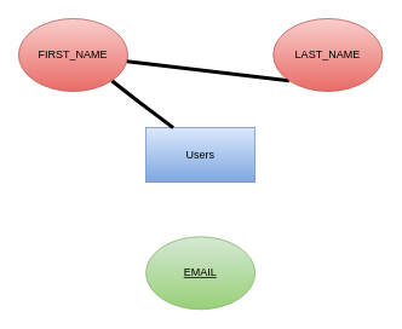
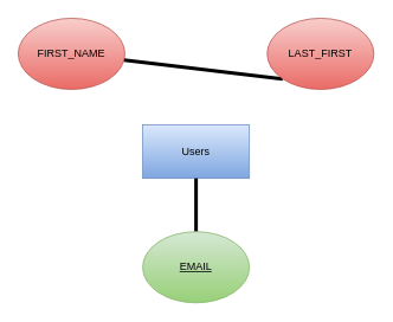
  <mxCell id="0" />
  <mxCell id="1" parent="0" />
  <mxCell id="2" value="&lt;font color=&quot;#000000&quot;&gt;Users&lt;/font&gt;" style="rounded=0;whiteSpace=wrap;html=1;fillColor=#dae8fc;gradientColor=#7ea6e0;strokeColor=#6c8ebf;" vertex="1" parent="1"><mxGeometry x="160" y="140" width="120" height="60" as="geometry" /></mxCell>
- <mxCell id="3" style="edgeStyle=none;html=1;exitX=1;exitY=1;exitDx=0;exitDy=0;entryX=0.25;entryY=0;entryDx=0;entryDy=0;endArrow=none;endFill=0;strokeWidth=4;rounded=0;strokeColor=#000000;" edge="1" parent="1" source="4" target="2"><mxGeometry relative="1" as="geometry"><Array as="points"><mxPoint x="150" y="110" /></Array></mxGeometry></mxCell>
  <mxCell id="4" value="&lt;font color=&quot;#000000&quot;&gt;FIRST_NAME&lt;/font&gt;" style="ellipse;whiteSpace=wrap;html=1;fillColor=#f8cecc;gradientColor=#ea6b66;strokeColor=#b85450;rounded=0;" vertex="1" parent="1"><mxGeometry x="20" y="20" width="120" height="80" as="geometry" /></mxCell>
  <mxCell id="5" style="edgeStyle=none;html=1;exitX=0;exitY=1;exitDx=0;exitDy=0;endArrow=none;endFill=0;strokeWidth=4;rounded=0;strokeColor=#000000;" edge="1" parent="1" source="6" target="4"><mxGeometry relative="1" as="geometry" /></mxCell>
- <mxCell id="6" value="&lt;font color=&quot;#000000&quot;&gt;LAST_NAME&lt;/font&gt;" style="ellipse;whiteSpace=wrap;html=1;fillColor=#f8cecc;gradientColor=#ea6b66;strokeColor=#b85450;rounded=0;" vertex="1" parent="1"><mxGeometry x="300" y="20" width="120" height="80" as="geometry" /></mxCell>
+ <mxCell id="6" value="&lt;font color=&quot;#000000&quot;&gt;LAST_FIRST&lt;/font&gt;" style="ellipse;whiteSpace=wrap;html=1;fillColor=#f8cecc;gradientColor=#ea6b66;strokeColor=#b85450;rounded=0;" vertex="1" parent="1"><mxGeometry x="300" y="20" width="120" height="80" as="geometry" /></mxCell>
+ <mxCell id="7" style="edgeStyle=none;html=1;exitX=0.5;exitY=0;exitDx=0;exitDy=0;entryX=0.5;entryY=1;entryDx=0;entryDy=0;endArrow=none;endFill=0;strokeWidth=4;rounded=0;strokeColor=#000000;" edge="1" parent="1" source="8" target="2"><mxGeometry relative="1" as="geometry" /></mxCell>
  <mxCell id="8" value="&lt;font style=&quot;&quot; color=&quot;#000000&quot;&gt;&lt;u&gt;EMAIL&lt;/u&gt;&lt;/font&gt;" style="ellipse;whiteSpace=wrap;html=1;fillColor=#d5e8d4;gradientColor=#97d077;strokeColor=#82b366;rounded=0;" vertex="1" parent="1"><mxGeometry x="160" y="260" width="120" height="80" as="geometry" /></mxCell>
